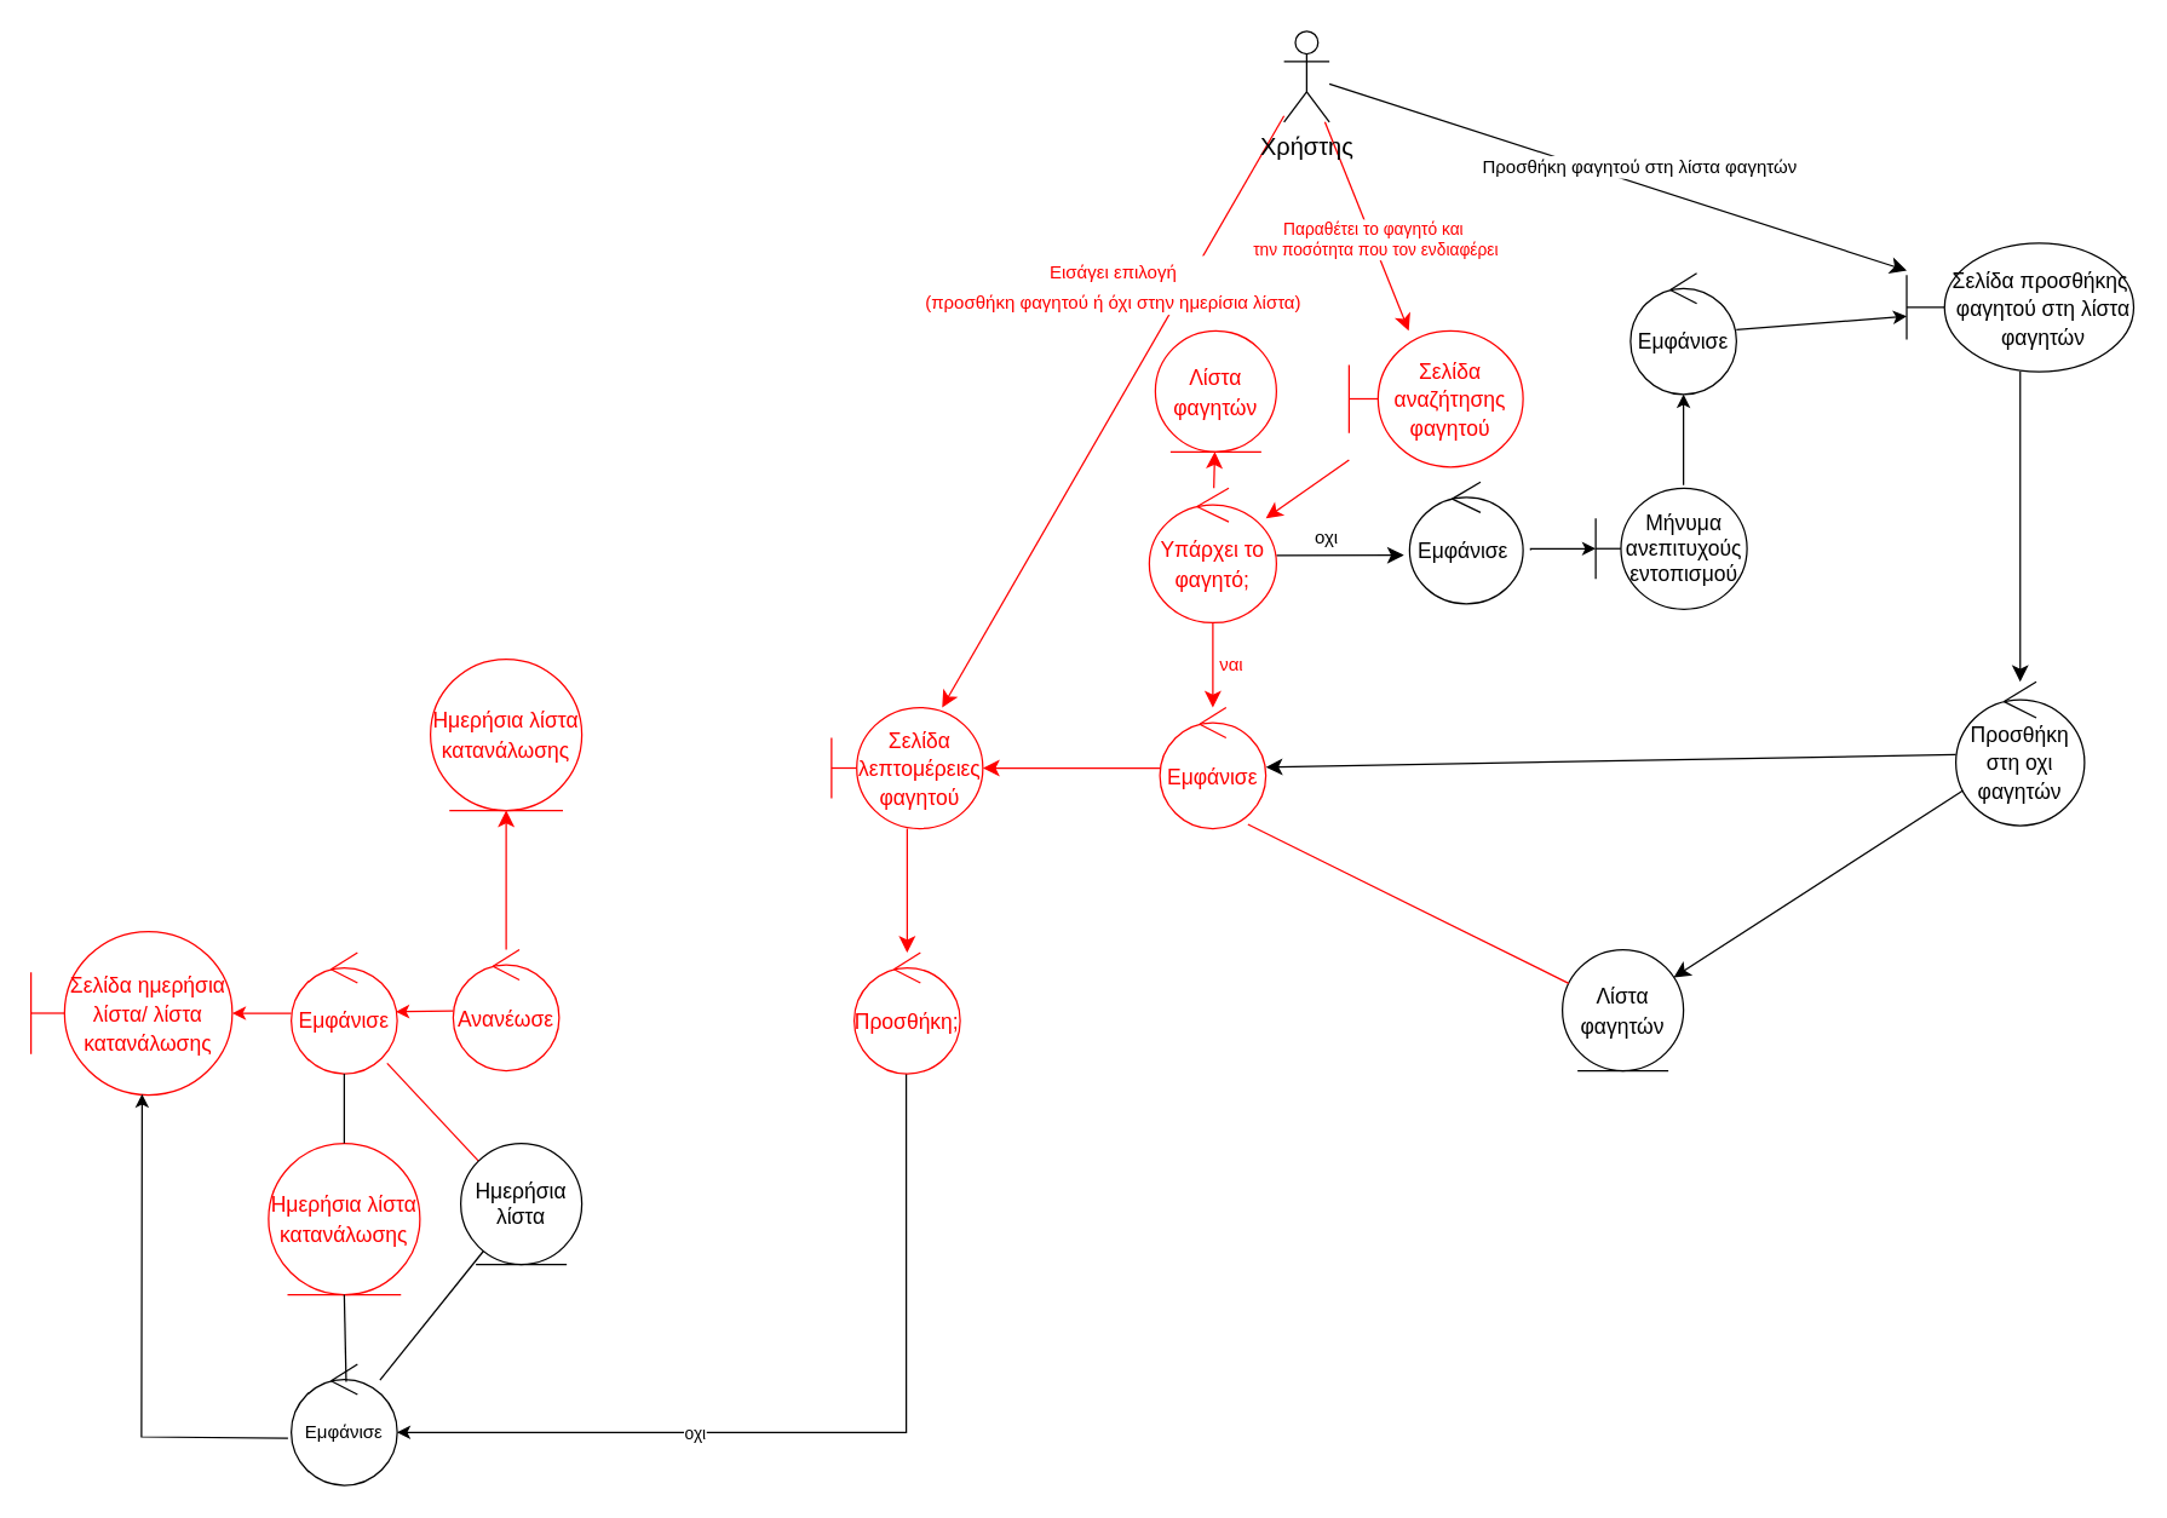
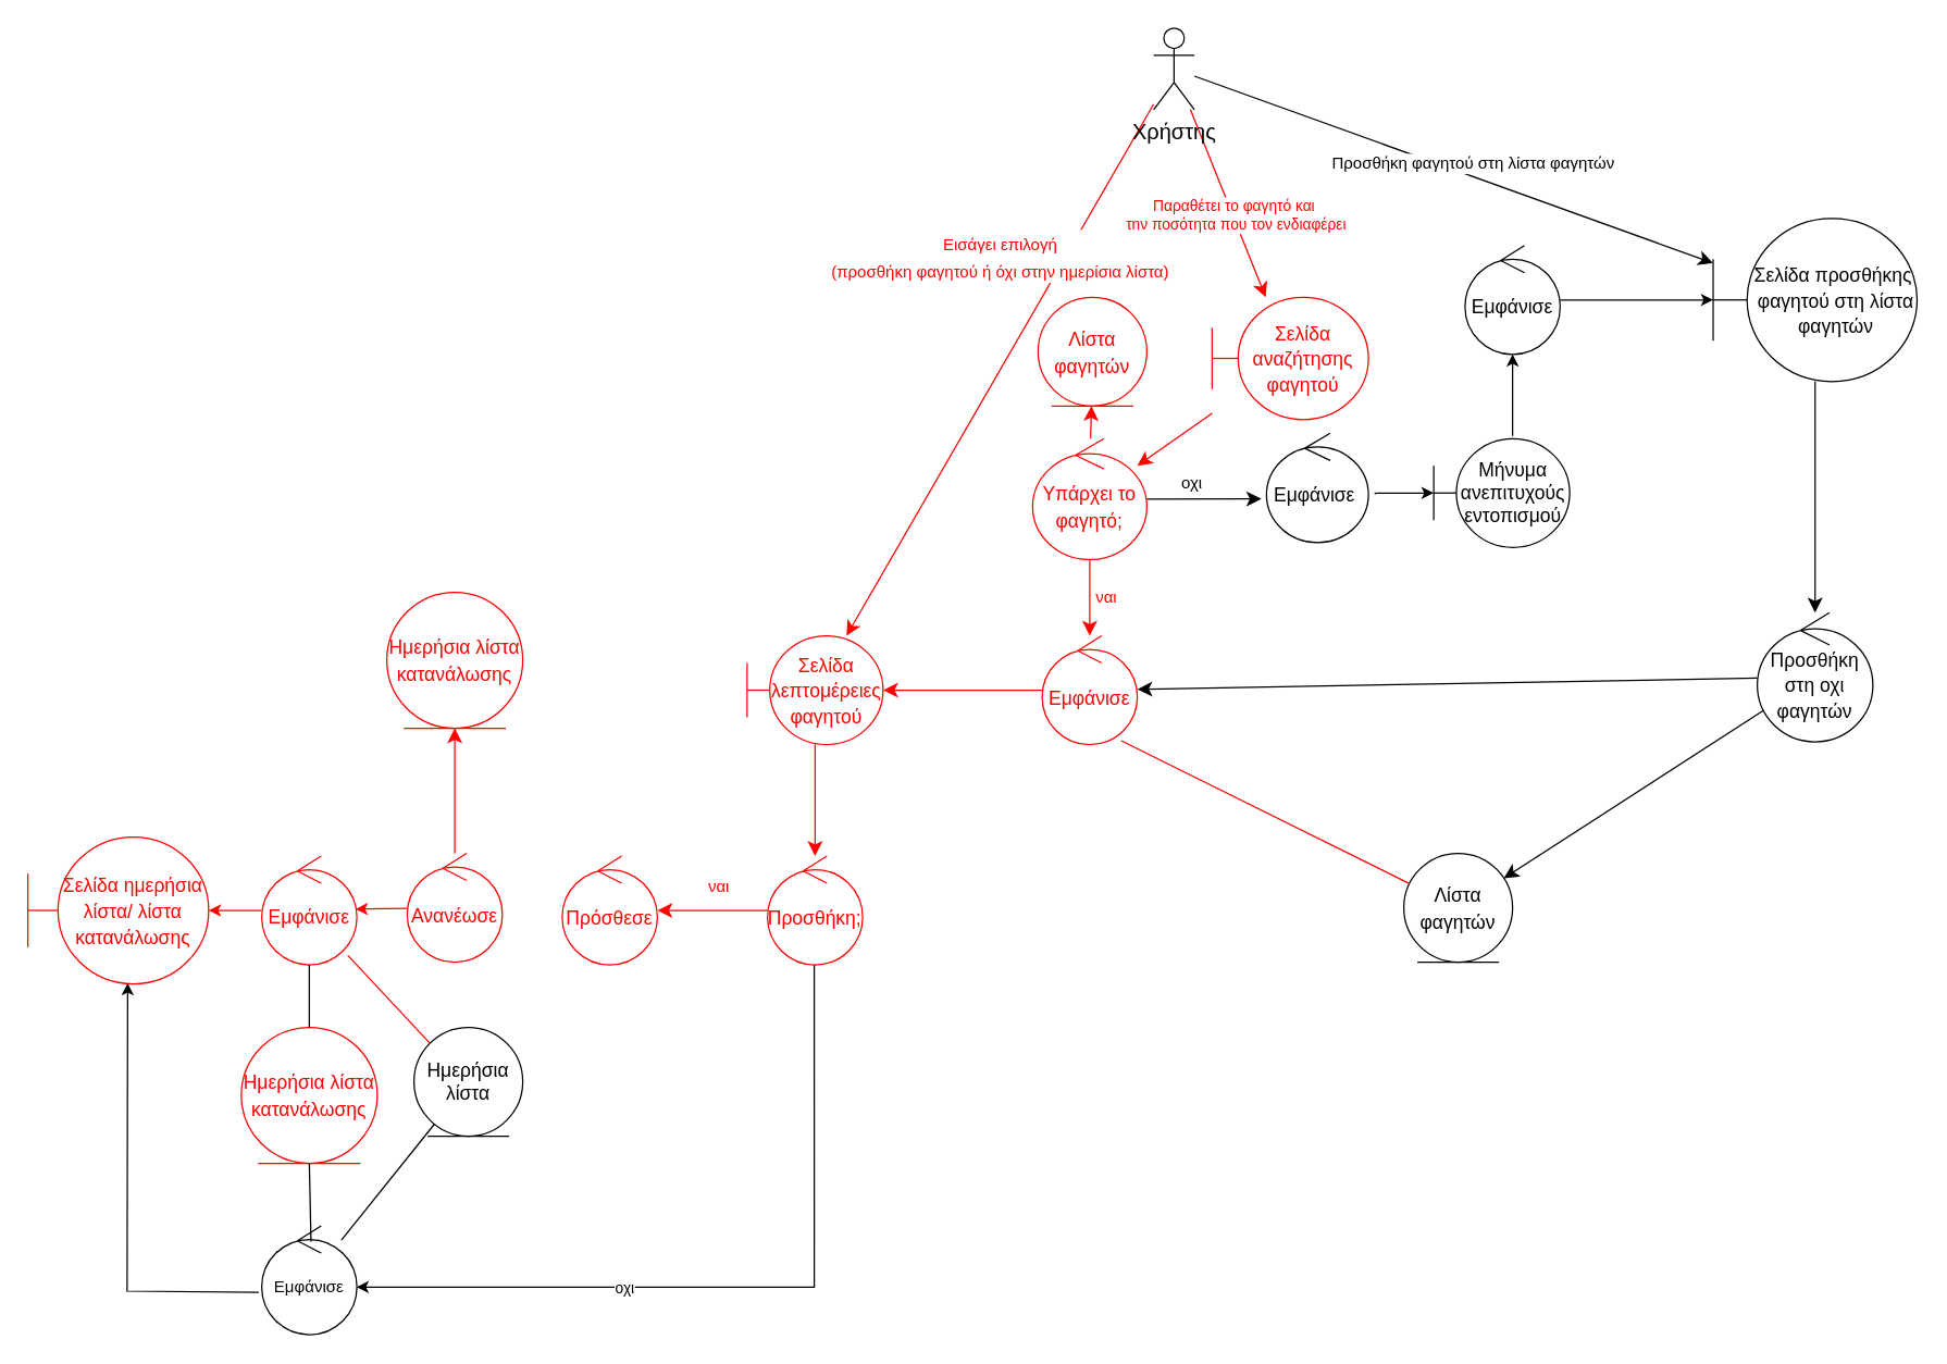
  <mxCell id="0" />
  <mxCell id="1" parent="0" />
  <mxCell id="2" value="" style="edgeStyle=none;curved=1;rounded=0;orthogonalLoop=1;jettySize=auto;html=1;fontSize=13;startSize=8;endSize=8;" parent="1" source="8" target="29" edge="1"><mxGeometry x="0.527" y="64" relative="1" as="geometry"><mxPoint x="1113" y="301" as="targetPoint" /><mxPoint as="offset" /></mxGeometry></mxCell>
  <mxCell id="3" value="&lt;font style=&quot;font-size: 12px;&quot;&gt;Προσθήκη φαγητού στη λίστα φαγητών&lt;/font&gt;" style="edgeLabel;html=1;align=center;verticalAlign=middle;resizable=0;points=[];rotation=0;" parent="2" vertex="1" connectable="0"><mxGeometry x="0.336" y="-2" relative="1" as="geometry"><mxPoint x="-50" y="-30" as="offset" /></mxGeometry></mxCell>
  <mxCell id="4" value="" style="edgeStyle=none;curved=1;rounded=0;orthogonalLoop=1;jettySize=auto;html=1;fontSize=12;startSize=8;endSize=8;strokeColor=#FF0000;" parent="1" source="8" target="10" edge="1"><mxGeometry relative="1" as="geometry" /></mxCell>
  <mxCell id="5" value="&lt;font color=&quot;#ff0000&quot;&gt;Παραθέτει το φαγητό και&lt;br&gt;&amp;nbsp;την ποσότητα που τον ενδιαφέρει&lt;/font&gt;" style="edgeLabel;html=1;align=center;verticalAlign=middle;resizable=0;points=[];rotation=0;" parent="4" vertex="1" connectable="0"><mxGeometry x="0.381" relative="1" as="geometry"><mxPoint x="-7" y="-18" as="offset" /></mxGeometry></mxCell>
  <mxCell id="6" value="" style="edgeStyle=none;curved=1;rounded=0;orthogonalLoop=1;jettySize=auto;html=1;fontSize=12;startSize=8;endSize=8;strokeColor=#FF0000;" parent="1" source="8" target="18" edge="1"><mxGeometry relative="1" as="geometry" /></mxCell>
  <mxCell id="7" value="&lt;font color=&quot;#ff0000&quot; style=&quot;font-size: 12px;&quot;&gt;Εισάγει επιλογή&lt;br&gt;(προσθήκη φαγητού ή όχι στην ημερίσια λίστα)&lt;br&gt;&lt;/font&gt;" style="edgeLabel;html=1;align=center;verticalAlign=middle;resizable=0;points=[];fontSize=16;rotation=0;" parent="6" vertex="1" connectable="0"><mxGeometry x="-0.253" y="2" relative="1" as="geometry"><mxPoint x="-31" y="-36" as="offset" /></mxGeometry></mxCell>
  <mxCell id="8" value="Χρήστης" style="shape=umlActor;verticalLabelPosition=bottom;verticalAlign=top;html=1;fontSize=16;" parent="1" vertex="1"><mxGeometry x="848" y="20" width="30" height="60" as="geometry" /></mxCell>
  <mxCell id="9" value="" style="edgeStyle=none;curved=1;rounded=0;orthogonalLoop=1;jettySize=auto;html=1;fontSize=12;startSize=8;endSize=8;strokeColor=#FF0000;" parent="1" source="10" target="14" edge="1"><mxGeometry relative="1" as="geometry" /></mxCell>
  <mxCell id="10" value="&lt;font color=&quot;#ff0000&quot; style=&quot;font-size: 14px;&quot;&gt;Σελίδα αναζήτησης φαγητού&lt;/font&gt;" style="shape=umlBoundary;whiteSpace=wrap;html=1;fontSize=16;strokeColor=#FF0000;" parent="1" vertex="1"><mxGeometry x="891" y="218" width="115" height="90" as="geometry" /></mxCell>
  <mxCell id="11" value="&lt;font color=&quot;#ff0000&quot;&gt;ναι&lt;/font&gt;" style="edgeStyle=none;curved=1;rounded=0;orthogonalLoop=1;jettySize=auto;html=1;fontSize=12;startSize=8;endSize=8;strokeColor=#FF0000;" parent="1" source="14" target="16" edge="1"><mxGeometry y="12" relative="1" as="geometry"><mxPoint as="offset" /></mxGeometry></mxCell>
  <mxCell id="12" value="" style="edgeStyle=none;curved=1;rounded=0;orthogonalLoop=1;jettySize=auto;html=1;fontSize=12;startSize=8;endSize=8;strokeColor=#FF0000;" parent="1" source="14" target="19" edge="1"><mxGeometry relative="1" as="geometry" /></mxCell>
  <mxCell id="13" value="&lt;font style=&quot;font-size: 12px;&quot;&gt;οχι&lt;/font&gt;" style="edgeStyle=none;curved=1;rounded=0;orthogonalLoop=1;jettySize=auto;html=1;fontSize=12;startSize=8;endSize=8;entryX=-0.05;entryY=0.6;entryDx=0;entryDy=0;entryPerimeter=0;" parent="1" source="14" target="27" edge="1"><mxGeometry x="-0.227" y="11" relative="1" as="geometry"><mxPoint x="1039.49" y="430.546" as="targetPoint" /><mxPoint as="offset" /></mxGeometry></mxCell>
  <mxCell id="14" value="&lt;font color=&quot;#ff0000&quot; style=&quot;font-size: 14px;&quot;&gt;Υπάρχει το φαγητό;&lt;/font&gt;" style="ellipse;shape=umlControl;whiteSpace=wrap;html=1;fontSize=16;strokeColor=#FF0000;" parent="1" vertex="1"><mxGeometry x="759" y="322" width="84" height="89" as="geometry" /></mxCell>
  <mxCell id="15" value="" style="edgeStyle=none;curved=1;rounded=0;orthogonalLoop=1;jettySize=auto;html=1;fontSize=12;startSize=8;endSize=8;strokeColor=#FF0000;" parent="1" source="16" target="18" edge="1"><mxGeometry relative="1" as="geometry" /></mxCell>
  <mxCell id="16" value="&lt;font color=&quot;#ff0000&quot; style=&quot;font-size: 14px;&quot;&gt;Εμφάνισε&lt;/font&gt;" style="ellipse;shape=umlControl;whiteSpace=wrap;html=1;fontSize=16;strokeColor=#FF0000;" parent="1" vertex="1"><mxGeometry x="766" y="467" width="70" height="80" as="geometry" /></mxCell>
  <mxCell id="17" value="" style="edgeStyle=none;curved=1;rounded=0;orthogonalLoop=1;jettySize=auto;html=1;fontSize=12;startSize=8;endSize=8;strokeColor=#FF0000;" parent="1" source="18" target="23" edge="1"><mxGeometry relative="1" as="geometry" /></mxCell>
  <mxCell id="18" value="&lt;font color=&quot;#ff0000&quot; style=&quot;font-size: 14px;&quot;&gt;Σελίδα λεπτομέρειες φαγητού&lt;/font&gt;" style="shape=umlBoundary;whiteSpace=wrap;html=1;fontSize=16;strokeColor=#FF0000;" parent="1" vertex="1"><mxGeometry x="549" y="467" width="100" height="80" as="geometry" /></mxCell>
  <mxCell id="19" value="&lt;font color=&quot;#ff0000&quot; style=&quot;font-size: 14px;&quot;&gt;Λίστα φαγητών&lt;/font&gt;" style="ellipse;shape=umlEntity;whiteSpace=wrap;html=1;fontSize=16;strokeColor=#FF0000;" parent="1" vertex="1"><mxGeometry x="763" y="218" width="80" height="80" as="geometry" /></mxCell>
+ <mxCell id="20" value="&lt;font color=&quot;#ff0000&quot;&gt;ναι&lt;/font&gt;" style="edgeStyle=none;curved=1;rounded=0;orthogonalLoop=1;jettySize=auto;html=1;fontSize=12;startSize=8;endSize=8;strokeColor=#FF0000;" parent="1" source="23" target="24" edge="1"><mxGeometry x="-0.102" y="-17" relative="1" as="geometry"><mxPoint as="offset" /></mxGeometry></mxCell>
  <mxCell id="21" value="" style="edgeStyle=orthogonalEdgeStyle;rounded=0;orthogonalLoop=1;jettySize=auto;html=1;strokeColor=#000000;fontColor=#FF0000;endArrow=classic;endFill=1;" parent="1" edge="1" target="48"><mxGeometry relative="1" as="geometry"><mxPoint x="598.37" y="709" as="sourcePoint" /><mxPoint x="262" y="902" as="targetPoint" /><Array as="points"><mxPoint x="598" y="946" /></Array></mxGeometry></mxCell>
  <mxCell id="22" value="οχι" style="edgeLabel;html=1;align=center;verticalAlign=middle;resizable=0;points=[];fontColor=#000000;" parent="21" vertex="1" connectable="0"><mxGeometry x="-0.107" y="-1" relative="1" as="geometry"><mxPoint x="-121" y="1" as="offset" /></mxGeometry></mxCell>
  <mxCell id="23" value="&lt;font color=&quot;#ff0000&quot; style=&quot;font-size: 14px;&quot;&gt;Προσθήκη;&lt;/font&gt;" style="ellipse;shape=umlControl;whiteSpace=wrap;html=1;fontSize=16;strokeColor=#FF0000;" parent="1" vertex="1"><mxGeometry x="564" y="629" width="70" height="80" as="geometry" /></mxCell>
+ <mxCell id="24" value="&lt;font color=&quot;#ff0000&quot; style=&quot;font-size: 14px;&quot;&gt;Πρόσθεσε&lt;/font&gt;" style="ellipse;shape=umlControl;whiteSpace=wrap;html=1;fontSize=16;strokeColor=#FF0000;" parent="1" vertex="1"><mxGeometry x="413" y="629" width="70" height="80" as="geometry" /></mxCell>
  <mxCell id="25" value="&lt;font color=&quot;#ff0000&quot; style=&quot;font-size: 14px;&quot;&gt;Σελίδα ημερήσια λίστα/ λίστα κατανάλωσης&lt;/font&gt;" style="shape=umlBoundary;whiteSpace=wrap;html=1;fontSize=16;strokeColor=#FF0000;" parent="1" vertex="1"><mxGeometry x="20" y="615" width="133" height="108" as="geometry" /></mxCell>
  <mxCell id="26" value="" style="edgeStyle=orthogonalEdgeStyle;rounded=0;orthogonalLoop=1;jettySize=auto;html=1;" parent="1" target="37" edge="1"><mxGeometry relative="1" as="geometry"><mxPoint x="1011" y="363" as="sourcePoint" /><Array as="points"><mxPoint x="1011" y="362" /></Array></mxGeometry></mxCell>
  <mxCell id="27" value="&lt;font style=&quot;font-size: 14px;&quot;&gt;Εμφάνισε&amp;nbsp;&lt;/font&gt;" style="ellipse;shape=umlControl;whiteSpace=wrap;html=1;fontSize=16;" parent="1" vertex="1"><mxGeometry x="931" y="318" width="75" height="80.5" as="geometry" /></mxCell>
  <mxCell id="28" value="" style="edgeStyle=none;curved=1;rounded=0;orthogonalLoop=1;jettySize=auto;html=1;fontSize=12;startSize=8;endSize=8;" parent="1" source="29" target="32" edge="1"><mxGeometry relative="1" as="geometry" /></mxCell>
- <mxCell id="29" value="&lt;font style=&quot;font-size: 14px;&quot;&gt;Σελίδα προσθήκης&amp;nbsp; φαγητού στη λίστα φαγητών&lt;/font&gt;" style="shape=umlBoundary;fontSize=16;html=1;whiteSpace=wrap;horizontal=1;labelBackgroundColor=none;labelBorderColor=none;spacingTop=0;spacing=0;spacingRight=0;spacingLeft=5;" parent="1" vertex="1"><mxGeometry x="1259.5" y="160" width="150" height="85" as="geometry" /></mxCell>
+ <mxCell id="29" value="&lt;font style=&quot;font-size: 14px;&quot;&gt;Σελίδα προσθήκης&amp;nbsp; φαγητού στη λίστα φαγητών&lt;/font&gt;" style="shape=umlBoundary;fontSize=16;html=1;whiteSpace=wrap;horizontal=1;labelBackgroundColor=none;labelBorderColor=none;spacingTop=0;spacing=0;spacingRight=0;spacingLeft=5;" parent="1" vertex="1"><mxGeometry x="1259.5" y="160" width="150" height="120" as="geometry" /></mxCell>
  <mxCell id="30" value="" style="edgeStyle=none;curved=1;rounded=0;orthogonalLoop=1;jettySize=auto;html=1;fontSize=12;startSize=8;endSize=8;" parent="1" source="32" target="33" edge="1"><mxGeometry relative="1" as="geometry" /></mxCell>
  <mxCell id="31" value="" style="edgeStyle=none;curved=1;rounded=0;orthogonalLoop=1;jettySize=auto;html=1;fontSize=12;startSize=8;endSize=8;" parent="1" source="32" target="16" edge="1"><mxGeometry relative="1" as="geometry" /></mxCell>
  <mxCell id="32" value="&lt;font style=&quot;font-size: 14px;&quot;&gt;Προσθήκη στη οχι φαγητών&lt;/font&gt;" style="ellipse;shape=umlControl;whiteSpace=wrap;html=1;fontSize=16;" parent="1" vertex="1"><mxGeometry x="1292" y="450" width="85" height="95" as="geometry" /></mxCell>
  <mxCell id="33" value="&lt;font style=&quot;font-size: 14px;&quot;&gt;Λίστα φαγητών&lt;/font&gt;" style="ellipse;shape=umlEntity;whiteSpace=wrap;html=1;fontSize=16;" parent="1" vertex="1"><mxGeometry x="1032" y="627" width="80" height="80" as="geometry" /></mxCell>
  <mxCell id="34" value="" style="rounded=0;orthogonalLoop=1;jettySize=auto;html=1;strokeColor=#FF0000;" parent="1" source="35" target="25" edge="1"><mxGeometry relative="1" as="geometry" /></mxCell>
  <mxCell id="35" value="&lt;font color=&quot;#ff0000&quot; style=&quot;font-size: 14px;&quot;&gt;Εμφάνισε&lt;/font&gt;" style="ellipse;shape=umlControl;whiteSpace=wrap;html=1;strokeColor=#FF0000;" parent="1" vertex="1"><mxGeometry x="192" y="629" width="70" height="80" as="geometry" /></mxCell>
  <mxCell id="36" value="" style="rounded=0;orthogonalLoop=1;jettySize=auto;html=1;" parent="1" target="39" edge="1"><mxGeometry relative="1" as="geometry"><mxPoint x="1112" y="320" as="sourcePoint" /></mxGeometry></mxCell>
  <mxCell id="37" value="&lt;font style=&quot;font-size: 14px;&quot;&gt;Mήνυμα ανεπιτυχούς εντοπισμού&lt;/font&gt;" style="shape=umlBoundary;whiteSpace=wrap;html=1;" parent="1" vertex="1"><mxGeometry x="1054" y="322" width="100" height="80" as="geometry" /></mxCell>
  <mxCell id="38" value="" style="edgeStyle=none;rounded=0;orthogonalLoop=1;jettySize=auto;html=1;" parent="1" source="39" target="29" edge="1"><mxGeometry relative="1" as="geometry" /></mxCell>
  <mxCell id="39" value="&lt;font style=&quot;font-size: 14px;&quot;&gt;Εμφάνισε&lt;/font&gt;" style="ellipse;shape=umlControl;whiteSpace=wrap;html=1;" parent="1" vertex="1"><mxGeometry x="1077" y="180" width="70" height="80" as="geometry" /></mxCell>
  <mxCell id="40" value="&lt;font color=&quot;#ff0000&quot; style=&quot;font-size: 14px;&quot;&gt;Ημερήσια λίστα κατανάλωσης&lt;/font&gt;" style="ellipse;shape=umlEntity;whiteSpace=wrap;html=1;fontSize=16;strokeColor=#FF0000;" parent="1" vertex="1"><mxGeometry x="284" y="435" width="100" height="100" as="geometry" /></mxCell>
  <mxCell id="41" value="" style="edgeStyle=none;curved=1;rounded=0;orthogonalLoop=1;jettySize=auto;html=1;fontSize=12;startSize=8;endSize=8;strokeColor=#FF0000;" parent="1" source="43" target="40" edge="1"><mxGeometry relative="1" as="geometry" /></mxCell>
  <mxCell id="42" value="" style="edgeStyle=none;rounded=0;orthogonalLoop=1;jettySize=auto;html=1;fontSize=14;strokeColor=#FF0000;entryX=0.986;entryY=0.488;entryDx=0;entryDy=0;entryPerimeter=0;" parent="1" source="43" target="35" edge="1"><mxGeometry relative="1" as="geometry"><mxPoint x="264" y="667" as="targetPoint" /></mxGeometry></mxCell>
  <mxCell id="43" value="&lt;font color=&quot;#ff0000&quot; style=&quot;font-size: 14px;&quot;&gt;Ανανέωσε&lt;br&gt;&lt;/font&gt;" style="ellipse;shape=umlControl;whiteSpace=wrap;html=1;fontSize=16;strokeColor=#FF0000;" parent="1" vertex="1"><mxGeometry x="299" y="627" width="70" height="80" as="geometry" /></mxCell>
  <mxCell id="44" value="" style="endArrow=none;html=1;rounded=0;strokeColor=#FF0000;fontColor=#FF0000;entryX=0.831;entryY=0.965;entryDx=0;entryDy=0;entryPerimeter=0;endFill=0;" parent="1" source="33" target="16" edge="1"><mxGeometry width="50" height="50" relative="1" as="geometry"><mxPoint x="992" y="641" as="sourcePoint" /><mxPoint x="1042" y="591" as="targetPoint" /></mxGeometry></mxCell>
  <mxCell id="45" style="rounded=0;orthogonalLoop=1;jettySize=auto;html=1;exitX=0;exitY=0;exitDx=0;exitDy=0;entryX=0.905;entryY=0.914;entryDx=0;entryDy=0;entryPerimeter=0;strokeColor=#FF0000;fontColor=#000000;endArrow=none;endFill=0;" parent="1" source="46" target="35" edge="1"><mxGeometry relative="1" as="geometry" /></mxCell>
  <mxCell id="46" value="&lt;font style=&quot;font-size: 14px;&quot; color=&quot;#000000&quot;&gt;Ημερήσια λίστα&lt;/font&gt;" style="ellipse;shape=umlEntity;whiteSpace=wrap;html=1;fontColor=#FF0000;" parent="1" vertex="1"><mxGeometry x="304" y="755" width="80" height="80" as="geometry" /></mxCell>
  <mxCell id="47" value="" style="rounded=0;orthogonalLoop=1;jettySize=auto;html=1;strokeColor=#000000;fontColor=#000000;endArrow=none;endFill=0;" parent="1" source="48" target="46" edge="1"><mxGeometry relative="1" as="geometry" /></mxCell>
  <mxCell id="48" value="&lt;font color=&quot;#000000&quot;&gt;Εμφάνισε&lt;/font&gt;" style="ellipse;shape=umlControl;whiteSpace=wrap;html=1;fontColor=#FF0000;" parent="1" vertex="1"><mxGeometry x="192" y="901" width="70" height="80" as="geometry" /></mxCell>
  <mxCell id="49" value="" style="endArrow=classic;html=1;rounded=0;strokeColor=#000000;fontColor=#000000;entryX=0.552;entryY=0.995;entryDx=0;entryDy=0;entryPerimeter=0;exitX=-0.031;exitY=0.61;exitDx=0;exitDy=0;exitPerimeter=0;" parent="1" source="48" target="25" edge="1"><mxGeometry width="50" height="50" relative="1" as="geometry"><mxPoint x="112" y="755" as="sourcePoint" /><mxPoint x="171" y="747" as="targetPoint" /><Array as="points"><mxPoint x="93" y="949" /></Array></mxGeometry></mxCell>
  <mxCell id="50" value="&lt;font color=&quot;#ff0000&quot; style=&quot;font-size: 14px;&quot;&gt;Ημερήσια λίστα κατανάλωσης&lt;/font&gt;" style="ellipse;shape=umlEntity;whiteSpace=wrap;html=1;fontSize=16;strokeColor=#FF0000;" vertex="1" parent="1"><mxGeometry x="177" y="755" width="100" height="100" as="geometry" /></mxCell>
  <mxCell id="51" value="" style="endArrow=none;html=1;rounded=0;entryX=0.518;entryY=0.146;entryDx=0;entryDy=0;entryPerimeter=0;exitX=0.5;exitY=1;exitDx=0;exitDy=0;" edge="1" parent="1" source="50" target="48"><mxGeometry width="50" height="50" relative="1" as="geometry"><mxPoint x="149" y="935" as="sourcePoint" /><mxPoint x="199" y="885" as="targetPoint" /></mxGeometry></mxCell>
  <mxCell id="52" value="" style="endArrow=none;html=1;rounded=0;exitX=0.5;exitY=0;exitDx=0;exitDy=0;" edge="1" parent="1" source="50" target="35"><mxGeometry width="50" height="50" relative="1" as="geometry"><mxPoint x="139" y="758" as="sourcePoint" /><mxPoint x="189" y="708" as="targetPoint" /></mxGeometry></mxCell>
